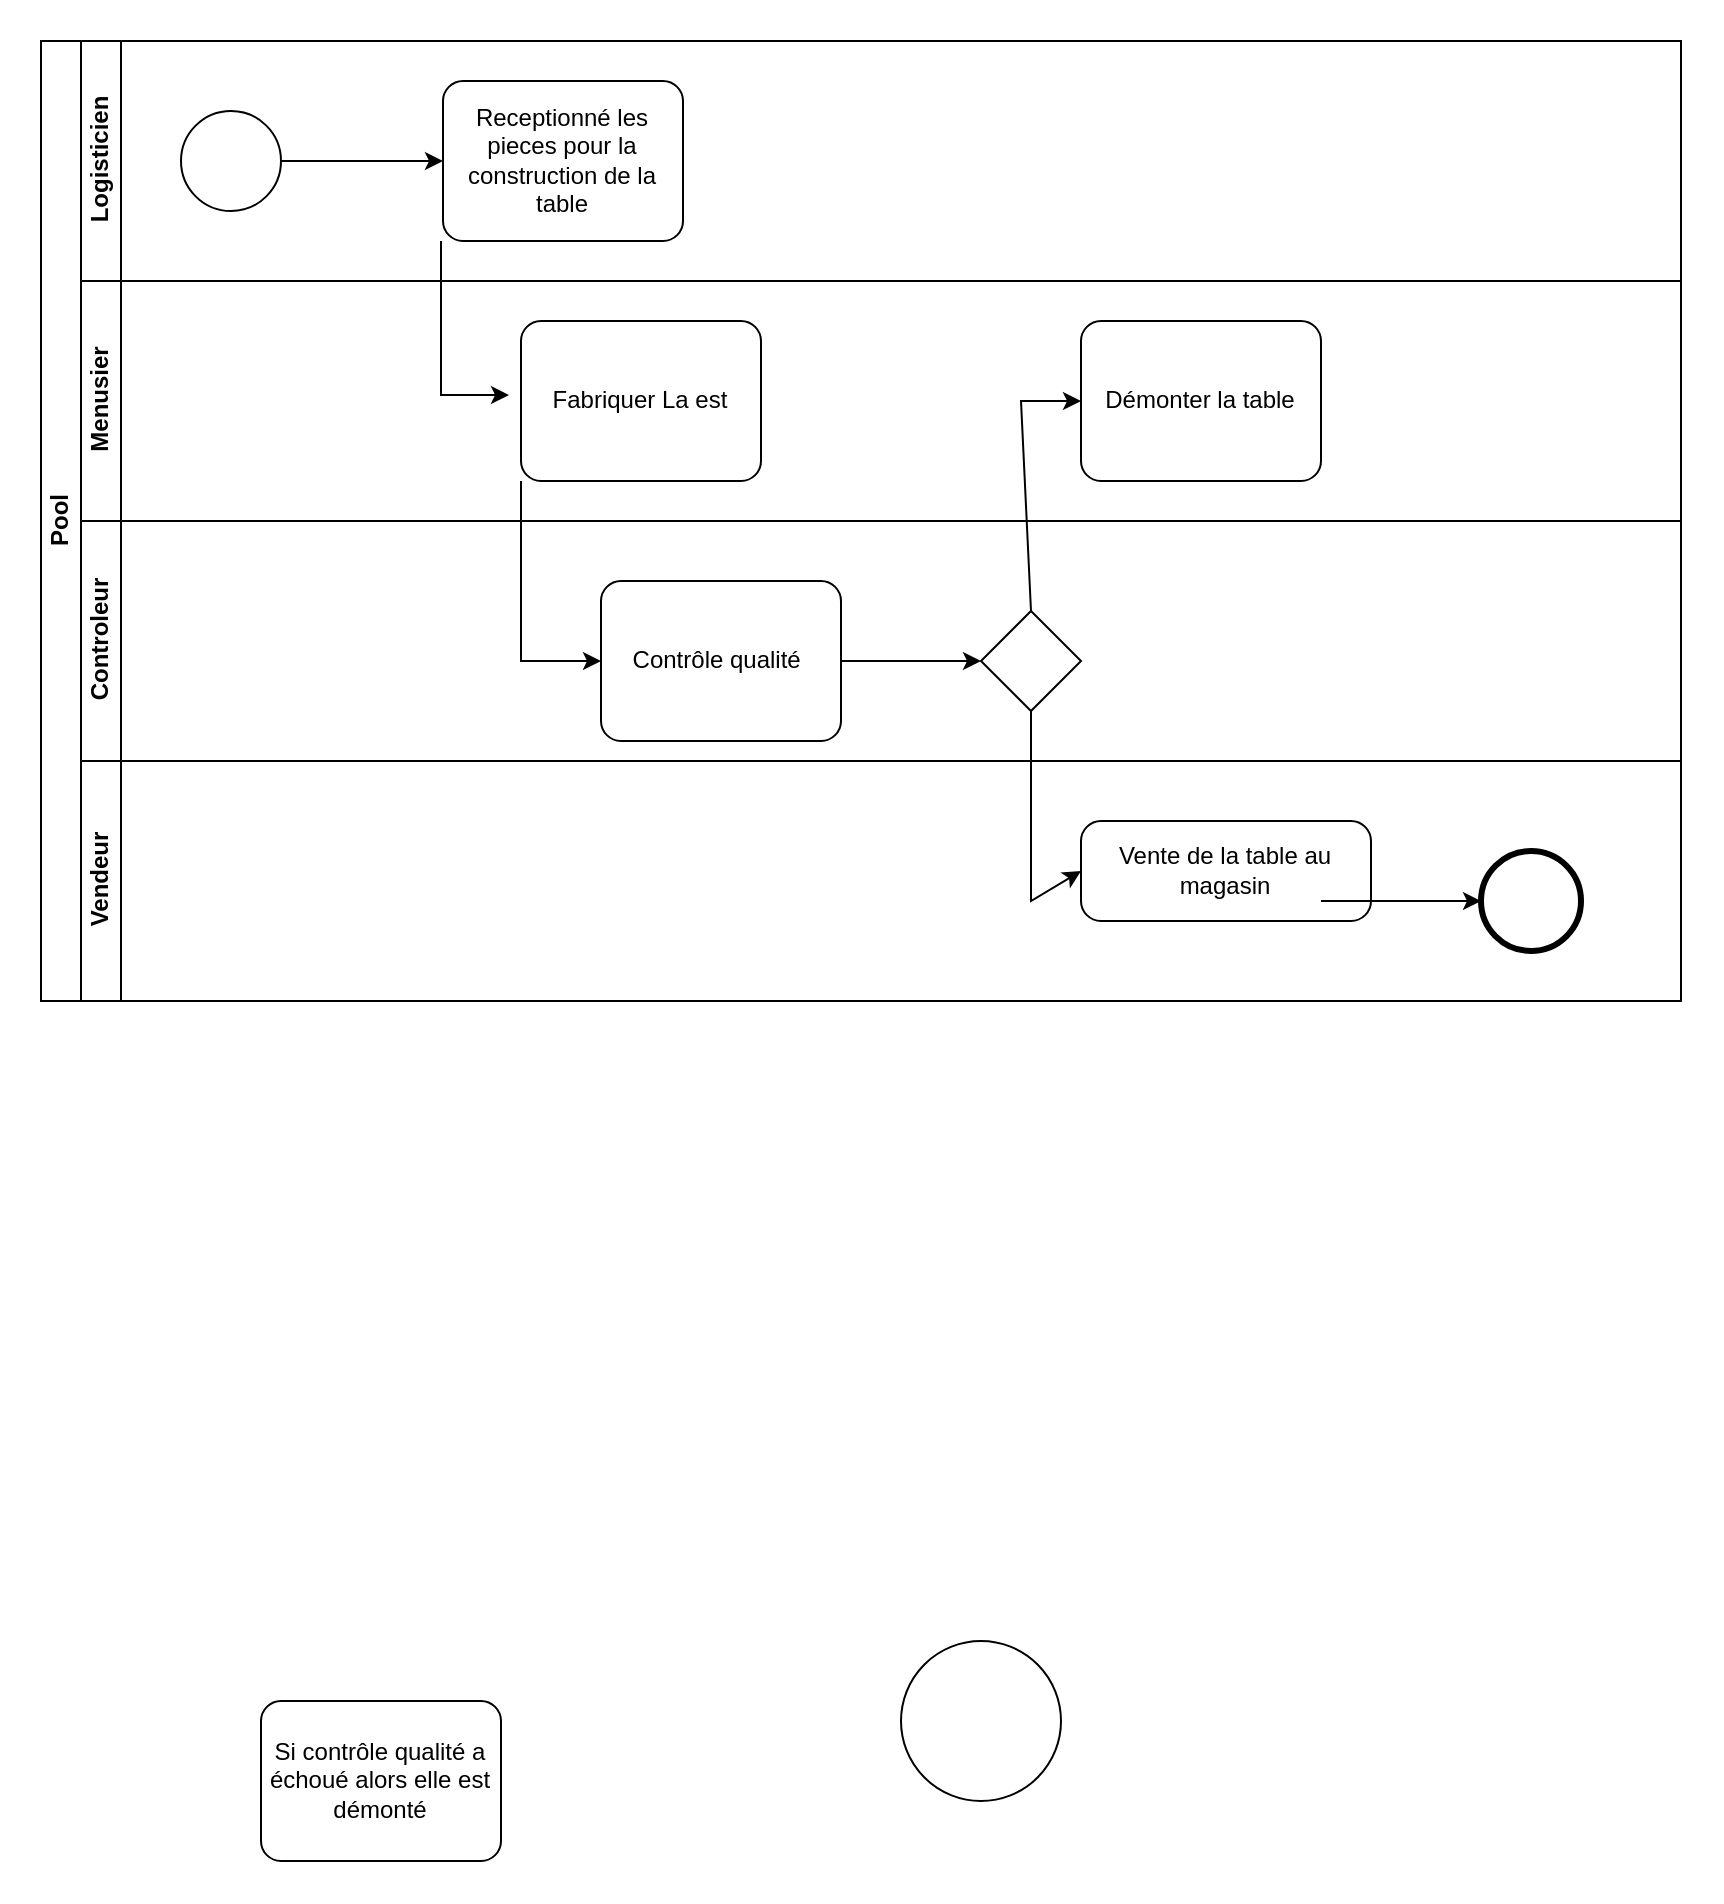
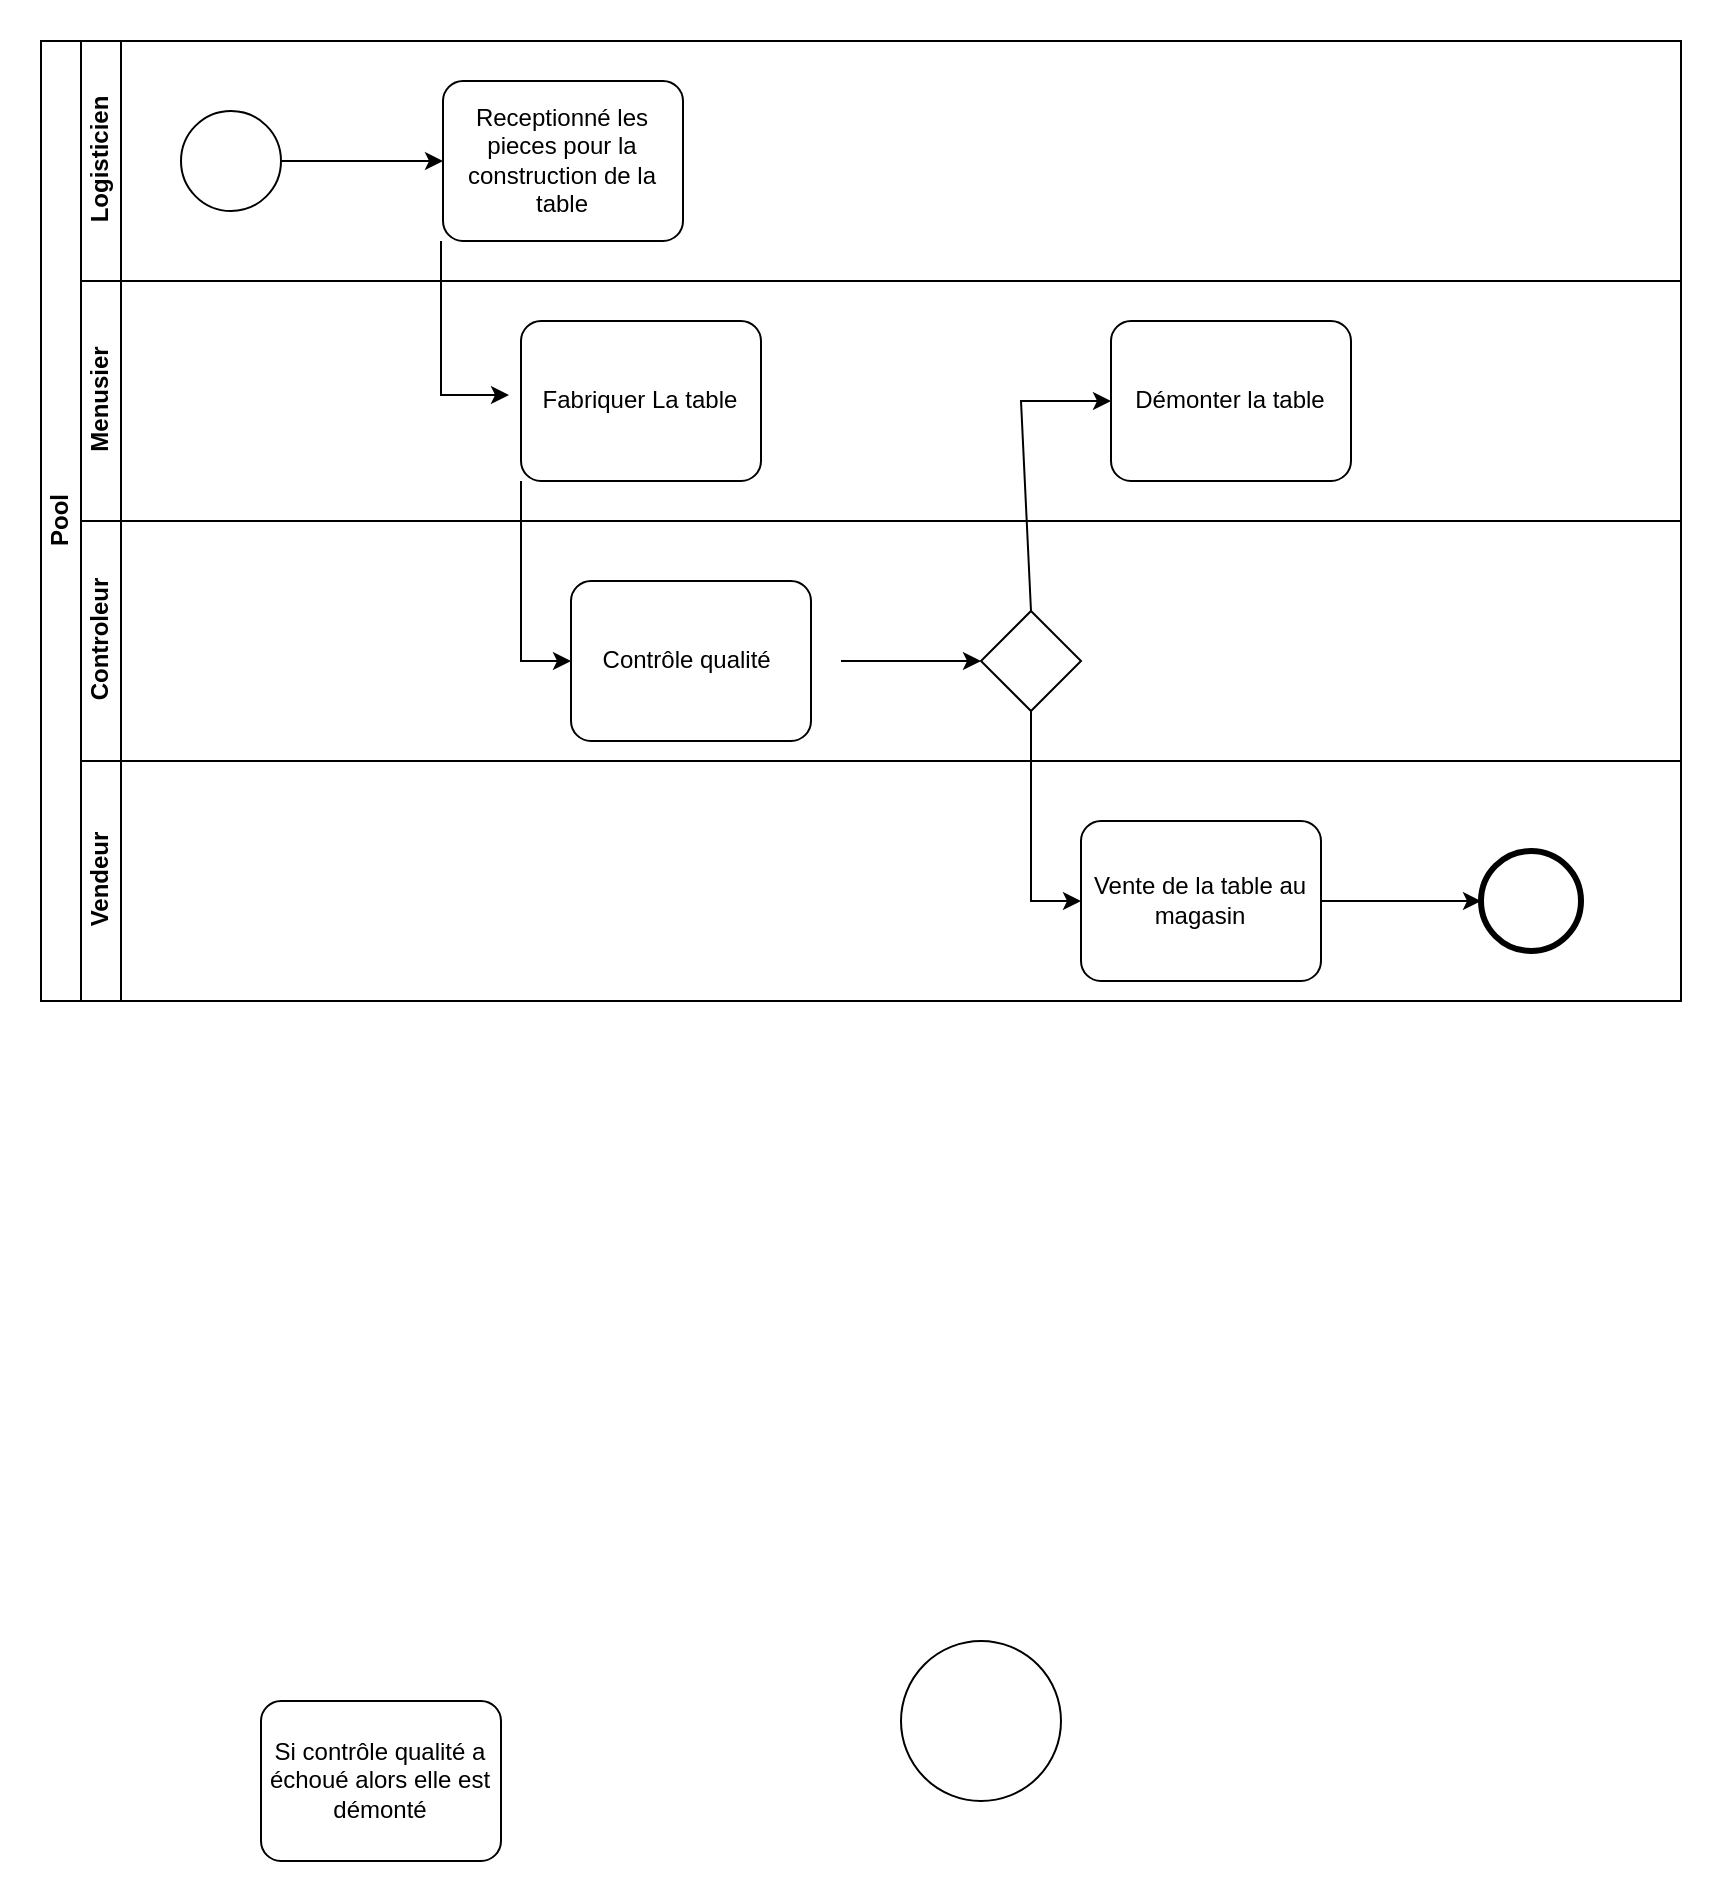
  <mxCell id="0" />
  <mxCell id="1" parent="0" />
  <mxCell id="2" value="Si contrôle qualité a échoué alors elle est démonté" style="points=[[0.25,0,0],[0.5,0,0],[0.75,0,0],[1,0.25,0],[1,0.5,0],[1,0.75,0],[0.75,1,0],[0.5,1,0],[0.25,1,0],[0,0.75,0],[0,0.5,0],[0,0.25,0]];shape=mxgraph.bpmn.task;whiteSpace=wrap;rectStyle=rounded;size=10;html=1;container=1;expand=0;collapsible=0;taskMarker=abstract;" parent="1" vertex="1"><mxGeometry x="130" y="850" width="120" height="80" as="geometry" /></mxCell>
  <mxCell id="3" value="" style="ellipse;whiteSpace=wrap;html=1;aspect=fixed;" parent="1" vertex="1"><mxGeometry x="450" y="820" width="80" height="80" as="geometry" /></mxCell>
  <mxCell id="4" value="Pool" style="swimlane;html=1;childLayout=stackLayout;resizeParent=1;resizeParentMax=0;horizontal=0;startSize=20;horizontalStack=0;whiteSpace=wrap;points=[[0,0,0,0,0],[0,0.25,0,0,0],[0,0.5,0,0,0],[0,0.75,0,0,0],[0,1,0,0,0],[0.25,0,0,0,0],[0.25,1,0,0,0],[0.5,0,0,0,0],[0.5,1,0,0,0],[0.75,0,0,0,0],[0.75,1,0,0,0],[1,0,0,0,0],[1,0.25,0,0,0],[1,0.5,0,0,0],[1,0.75,0,0,0],[1,1,0,0,0]];" vertex="1" parent="1"><mxGeometry width="820" height="480" as="geometry" x="20" y="20" /></mxCell>
  <mxCell id="5" value="Logisticien" style="swimlane;html=1;startSize=20;horizontal=0;" vertex="1" parent="4"><mxGeometry x="20" width="800" height="120" as="geometry" /></mxCell>
  <mxCell id="6" value="Receptionné les pieces pour la construction de la table" style="points=[[0.25,0,0],[0.5,0,0],[0.75,0,0],[1,0.25,0],[1,0.5,0],[1,0.75,0],[0.75,1,0],[0.5,1,0],[0.25,1,0],[0,0.75,0],[0,0.5,0],[0,0.25,0]];shape=mxgraph.bpmn.task;whiteSpace=wrap;rectStyle=rounded;size=10;html=1;container=1;expand=0;collapsible=0;taskMarker=abstract;" parent="5" vertex="1"><mxGeometry x="181" y="20" width="120" height="80" as="geometry" /></mxCell>
  <mxCell id="7" value="" style="endArrow=classic;html=1;rounded=0;fontFamily=Helvetica;fontSize=12;fontColor=default;startSize=20;entryX=-0.05;entryY=0.463;entryDx=0;entryDy=0;entryPerimeter=0;" edge="1" parent="6" target="11"><mxGeometry width="50" height="50" relative="1" as="geometry"><mxPoint x="-1" y="80" as="sourcePoint" /><mxPoint x="49" y="30" as="targetPoint" /><Array as="points"><mxPoint x="-1" y="157" /></Array></mxGeometry></mxCell>
  <mxCell id="8" value="" style="endArrow=classic;html=1;rounded=0;fontFamily=Helvetica;fontSize=12;fontColor=default;startSize=20;entryX=0;entryY=0.5;entryDx=0;entryDy=0;entryPerimeter=0;exitX=1;exitY=0.5;exitDx=0;exitDy=0;exitPerimeter=0;" edge="1" parent="5" source="9" target="6"><mxGeometry width="50" height="50" relative="1" as="geometry"><mxPoint x="120" y="60" as="sourcePoint" /><mxPoint x="170" y="10" as="targetPoint" /></mxGeometry></mxCell>
  <mxCell id="9" value="" style="points=[[0.145,0.145,0],[0.5,0,0],[0.855,0.145,0],[1,0.5,0],[0.855,0.855,0],[0.5,1,0],[0.145,0.855,0],[0,0.5,0]];shape=mxgraph.bpmn.event;html=1;verticalLabelPosition=bottom;labelBackgroundColor=#ffffff;verticalAlign=top;align=center;perimeter=ellipsePerimeter;outlineConnect=0;aspect=fixed;outline=standard;symbol=general;strokeColor=default;fontFamily=Helvetica;fontSize=12;fontColor=default;startSize=20;fillColor=default;" vertex="1" parent="5"><mxGeometry x="50" y="35" width="50" height="50" as="geometry" /></mxCell>
  <mxCell id="10" value="Menusier" style="swimlane;html=1;startSize=20;horizontal=0;" vertex="1" parent="4"><mxGeometry x="20" y="120" width="800" height="120" as="geometry" /></mxCell>
- <mxCell id="11" value="Fabriquer La est" style="points=[[0.25,0,0],[0.5,0,0],[0.75,0,0],[1,0.25,0],[1,0.5,0],[1,0.75,0],[0.75,1,0],[0.5,1,0],[0.25,1,0],[0,0.75,0],[0,0.5,0],[0,0.25,0]];shape=mxgraph.bpmn.task;whiteSpace=wrap;rectStyle=rounded;size=10;html=1;container=1;expand=0;collapsible=0;taskMarker=abstract;" parent="10" vertex="1"><mxGeometry x="220" y="20" width="120" height="80" as="geometry" /></mxCell>
+ <mxCell id="11" value="Fabriquer La table" style="points=[[0.25,0,0],[0.5,0,0],[0.75,0,0],[1,0.25,0],[1,0.5,0],[1,0.75,0],[0.75,1,0],[0.5,1,0],[0.25,1,0],[0,0.75,0],[0,0.5,0],[0,0.25,0]];shape=mxgraph.bpmn.task;whiteSpace=wrap;rectStyle=rounded;size=10;html=1;container=1;expand=0;collapsible=0;taskMarker=abstract;" parent="10" vertex="1"><mxGeometry x="220" y="20" width="120" height="80" as="geometry" /></mxCell>
  <mxCell id="12" value="" style="endArrow=classic;html=1;rounded=0;fontFamily=Helvetica;fontSize=12;fontColor=default;startSize=20;entryX=0;entryY=0.5;entryDx=0;entryDy=0;entryPerimeter=0;" edge="1" parent="11" target="15"><mxGeometry width="50" height="50" relative="1" as="geometry"><mxPoint y="80" as="sourcePoint" /><mxPoint x="50" y="30" as="targetPoint" /><Array as="points"><mxPoint y="170" /></Array></mxGeometry></mxCell>
- <mxCell id="13" value="Démonter la table" style="points=[[0.25,0,0],[0.5,0,0],[0.75,0,0],[1,0.25,0],[1,0.5,0],[1,0.75,0],[0.75,1,0],[0.5,1,0],[0.25,1,0],[0,0.75,0],[0,0.5,0],[0,0.25,0]];shape=mxgraph.bpmn.task;whiteSpace=wrap;rectStyle=rounded;size=10;html=1;container=1;expand=0;collapsible=0;taskMarker=abstract;" parent="10" vertex="1"><mxGeometry x="500" y="20" width="120" height="80" as="geometry" /></mxCell>
+ <mxCell id="13" value="Démonter la table" style="points=[[0.25,0,0],[0.5,0,0],[0.75,0,0],[1,0.25,0],[1,0.5,0],[1,0.75,0],[0.75,1,0],[0.5,1,0],[0.25,1,0],[0,0.75,0],[0,0.5,0],[0,0.25,0]];shape=mxgraph.bpmn.task;whiteSpace=wrap;rectStyle=rounded;size=10;html=1;container=1;expand=0;collapsible=0;taskMarker=abstract;" parent="10" vertex="1"><mxGeometry x="515" y="20" width="120" height="80" as="geometry" /></mxCell>
  <mxCell id="14" value="Controleur" style="swimlane;html=1;startSize=20;horizontal=0;" vertex="1" parent="4"><mxGeometry x="20" y="240" width="800" height="120" as="geometry" /></mxCell>
- <mxCell id="15" value="Contrôle qualité&amp;nbsp;" style="points=[[0.25,0,0],[0.5,0,0],[0.75,0,0],[1,0.25,0],[1,0.5,0],[1,0.75,0],[0.75,1,0],[0.5,1,0],[0.25,1,0],[0,0.75,0],[0,0.5,0],[0,0.25,0]];shape=mxgraph.bpmn.task;whiteSpace=wrap;rectStyle=rounded;size=10;html=1;container=1;expand=0;collapsible=0;taskMarker=abstract;" parent="14" vertex="1"><mxGeometry x="260" y="30" width="120" height="80" as="geometry" /></mxCell>
+ <mxCell id="15" value="Contrôle qualité&amp;nbsp;" style="points=[[0.25,0,0],[0.5,0,0],[0.75,0,0],[1,0.25,0],[1,0.5,0],[1,0.75,0],[0.75,1,0],[0.5,1,0],[0.25,1,0],[0,0.75,0],[0,0.5,0],[0,0.25,0]];shape=mxgraph.bpmn.task;whiteSpace=wrap;rectStyle=rounded;size=10;html=1;container=1;expand=0;collapsible=0;taskMarker=abstract;" parent="14" vertex="1"><mxGeometry x="245" y="30" width="120" height="80" as="geometry" /></mxCell>
  <mxCell id="16" value="" style="endArrow=classic;html=1;rounded=0;fontFamily=Helvetica;fontSize=12;fontColor=default;startSize=20;entryX=0;entryY=0.5;entryDx=0;entryDy=0;entryPerimeter=0;" edge="1" parent="14" target="17"><mxGeometry width="50" height="50" relative="1" as="geometry"><mxPoint x="380" y="70" as="sourcePoint" /><mxPoint x="440" y="70" as="targetPoint" /></mxGeometry></mxCell>
  <mxCell id="17" value="" style="points=[[0.25,0.25,0],[0.5,0,0],[0.75,0.25,0],[1,0.5,0],[0.75,0.75,0],[0.5,1,0],[0.25,0.75,0],[0,0.5,0]];shape=mxgraph.bpmn.gateway2;html=1;verticalLabelPosition=bottom;labelBackgroundColor=#ffffff;verticalAlign=top;align=center;perimeter=rhombusPerimeter;outlineConnect=0;outline=none;symbol=none;strokeColor=default;fontFamily=Helvetica;fontSize=12;fontColor=default;startSize=20;fillColor=default;" vertex="1" parent="14"><mxGeometry x="450" y="45" width="50" height="50" as="geometry" /></mxCell>
  <mxCell id="18" value="Vendeur" style="swimlane;html=1;startSize=20;horizontal=0;" vertex="1" parent="4"><mxGeometry x="20" y="360" width="800" height="120" as="geometry" /></mxCell>
- <mxCell id="19" value="Vente de la table au magasin" style="points=[[0.25,0,0],[0.5,0,0],[0.75,0,0],[1,0.25,0],[1,0.5,0],[1,0.75,0],[0.75,1,0],[0.5,1,0],[0.25,1,0],[0,0.75,0],[0,0.5,0],[0,0.25,0]];shape=mxgraph.bpmn.task;whiteSpace=wrap;rectStyle=rounded;size=10;html=1;container=1;expand=0;collapsible=0;taskMarker=abstract;" parent="18" vertex="1"><mxGeometry x="500.0" y="30" width="145" height="50" as="geometry" /></mxCell>
+ <mxCell id="19" value="Vente de la table au magasin" style="points=[[0.25,0,0],[0.5,0,0],[0.75,0,0],[1,0.25,0],[1,0.5,0],[1,0.75,0],[0.75,1,0],[0.5,1,0],[0.25,1,0],[0,0.75,0],[0,0.5,0],[0,0.25,0]];shape=mxgraph.bpmn.task;whiteSpace=wrap;rectStyle=rounded;size=10;html=1;container=1;expand=0;collapsible=0;taskMarker=abstract;" parent="18" vertex="1"><mxGeometry x="500.0" y="30" width="120" height="80" as="geometry" /></mxCell>
  <mxCell id="20" value="" style="points=[[0.145,0.145,0],[0.5,0,0],[0.855,0.145,0],[1,0.5,0],[0.855,0.855,0],[0.5,1,0],[0.145,0.855,0],[0,0.5,0]];shape=mxgraph.bpmn.event;html=1;verticalLabelPosition=bottom;labelBackgroundColor=#ffffff;verticalAlign=top;align=center;perimeter=ellipsePerimeter;outlineConnect=0;aspect=fixed;outline=end;symbol=terminate2;strokeColor=default;fontFamily=Helvetica;fontSize=12;fontColor=default;startSize=20;fillColor=default;" vertex="1" parent="18"><mxGeometry x="700" y="45" width="50" height="50" as="geometry" /></mxCell>
  <mxCell id="21" value="" style="endArrow=classic;html=1;rounded=0;fontFamily=Helvetica;fontSize=12;fontColor=default;startSize=20;entryX=0;entryY=0.5;entryDx=0;entryDy=0;entryPerimeter=0;" edge="1" parent="18" target="20"><mxGeometry width="50" height="50" relative="1" as="geometry"><mxPoint x="620" y="70" as="sourcePoint" /><mxPoint x="670" y="20" as="targetPoint" /></mxGeometry></mxCell>
  <mxCell id="22" value="" style="endArrow=classic;html=1;rounded=0;fontFamily=Helvetica;fontSize=12;fontColor=default;startSize=20;entryX=0;entryY=0.5;entryDx=0;entryDy=0;entryPerimeter=0;exitX=0.5;exitY=1;exitDx=0;exitDy=0;exitPerimeter=0;" edge="1" parent="4" source="17" target="19"><mxGeometry width="50" height="50" relative="1" as="geometry"><mxPoint x="500" y="350" as="sourcePoint" /><mxPoint x="550" y="300" as="targetPoint" /><Array as="points"><mxPoint x="495" y="430" /></Array></mxGeometry></mxCell>
  <mxCell id="23" value="" style="endArrow=classic;html=1;rounded=0;fontFamily=Helvetica;fontSize=12;fontColor=default;startSize=20;entryX=0;entryY=0.5;entryDx=0;entryDy=0;entryPerimeter=0;exitX=0.5;exitY=0;exitDx=0;exitDy=0;exitPerimeter=0;" edge="1" parent="4" source="17" target="13"><mxGeometry width="50" height="50" relative="1" as="geometry"><mxPoint x="500" y="270" as="sourcePoint" /><mxPoint x="550" y="220" as="targetPoint" /><Array as="points"><mxPoint x="490" y="180" /></Array></mxGeometry></mxCell>
